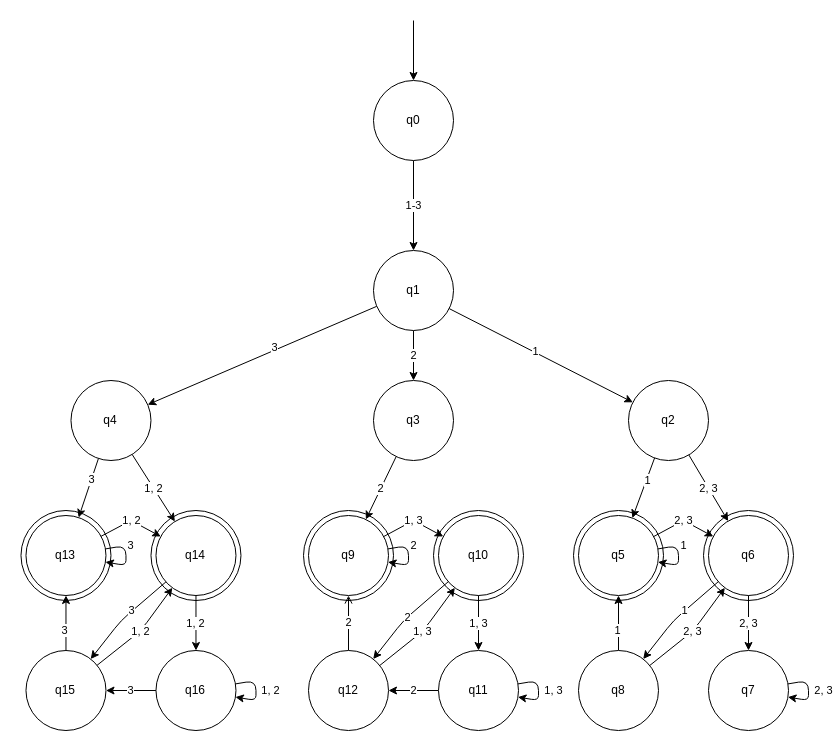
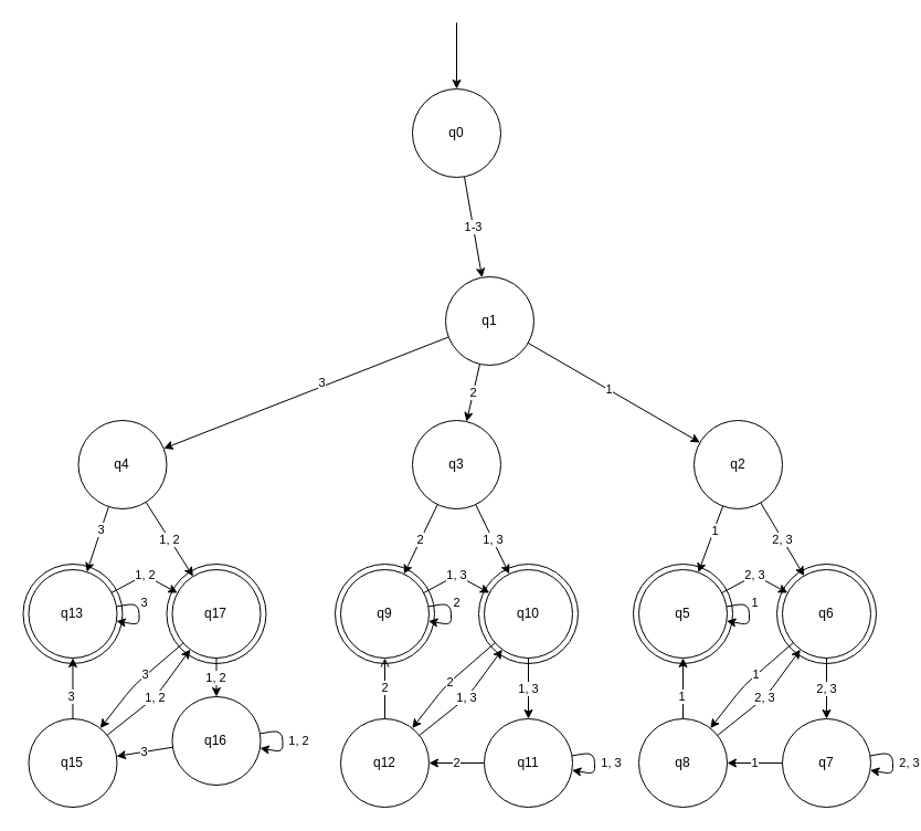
  <mxCell id="0" />
  <mxCell id="1" parent="0" />
  <mxCell id="2" value="" style="group" vertex="1" connectable="0" parent="1"><mxGeometry x="20.48" y="510" width="90" height="90" as="geometry" /></mxCell>
  <mxCell id="3" value="" style="ellipse;whiteSpace=wrap;html=1;aspect=fixed;" vertex="1" parent="2"><mxGeometry width="90" height="90" as="geometry" /></mxCell>
  <mxCell id="4" value="q13" style="ellipse;whiteSpace=wrap;html=1;aspect=fixed;" vertex="1" parent="2"><mxGeometry x="5" y="5" width="80" height="80" as="geometry" /></mxCell>
  <mxCell id="5" value="3" style="edgeStyle=none;html=1;" edge="1" parent="2" source="4" target="4"><mxGeometry x="-0.324" y="5" relative="1" as="geometry"><mxPoint as="offset" /></mxGeometry></mxCell>
  <mxCell id="6" value="" style="group" vertex="1" connectable="0" parent="1"><mxGeometry x="150.48" y="510" width="90" height="90" as="geometry" /></mxCell>
  <mxCell id="7" value="" style="ellipse;whiteSpace=wrap;html=1;aspect=fixed;" vertex="1" parent="6"><mxGeometry width="90" height="90" as="geometry" /></mxCell>
- <mxCell id="8" value="q14" style="ellipse;whiteSpace=wrap;html=1;aspect=fixed;" vertex="1" parent="6"><mxGeometry x="5" y="5" width="80" height="80" as="geometry" /></mxCell>
+ <mxCell id="8" value="q17" style="ellipse;whiteSpace=wrap;html=1;aspect=fixed;" vertex="1" parent="6"><mxGeometry x="5" y="5" width="80" height="80" as="geometry" /></mxCell>
  <mxCell id="9" value="1-3" style="edgeStyle=none;html=1;" edge="1" parent="1" source="10" target="16"><mxGeometry relative="1" as="geometry" /></mxCell>
  <mxCell id="10" value="q0" style="ellipse;whiteSpace=wrap;html=1;aspect=fixed;" vertex="1" parent="1"><mxGeometry x="373" y="80" width="80" height="80" as="geometry" /></mxCell>
  <mxCell id="11" value="" style="edgeStyle=none;html=1;" edge="1" parent="1" source="16" target="20"><mxGeometry relative="1" as="geometry" /></mxCell>
  <mxCell id="12" value="3" style="edgeLabel;html=1;align=center;verticalAlign=middle;resizable=0;points=[];" vertex="1" connectable="0" parent="11"><mxGeometry x="-0.125" y="-4" relative="1" as="geometry"><mxPoint x="-1" y="1" as="offset" /></mxGeometry></mxCell>
  <mxCell id="13" value="2" style="edgeStyle=none;html=1;" edge="1" parent="1" source="16" target="42"><mxGeometry relative="1" as="geometry" /></mxCell>
  <mxCell id="14" style="edgeStyle=none;html=1;" edge="1" parent="1" source="16" target="61"><mxGeometry relative="1" as="geometry" /></mxCell>
  <mxCell id="15" value="1" style="edgeLabel;html=1;align=center;verticalAlign=middle;resizable=0;points=[];" vertex="1" connectable="0" parent="14"><mxGeometry x="-0.067" y="1" relative="1" as="geometry"><mxPoint as="offset" /></mxGeometry></mxCell>
- <mxCell id="16" value="q1" style="ellipse;whiteSpace=wrap;html=1;aspect=fixed;" vertex="1" parent="1"><mxGeometry x="373" y="250" width="80" height="80" as="geometry" /></mxCell>
+ <mxCell id="16" value="q1" style="ellipse;whiteSpace=wrap;html=1;aspect=fixed;" vertex="1" parent="1"><mxGeometry x="403" y="250" width="80" height="80" as="geometry" /></mxCell>
  <mxCell id="17" value="1, 2" style="edgeStyle=none;html=1;" edge="1" parent="1" source="20" target="8"><mxGeometry relative="1" as="geometry" /></mxCell>
  <mxCell id="18" style="edgeStyle=none;html=1;" edge="1" parent="1" source="20" target="4"><mxGeometry relative="1" as="geometry" /></mxCell>
  <mxCell id="19" value="3" style="edgeLabel;html=1;align=center;verticalAlign=middle;resizable=0;points=[];" vertex="1" connectable="0" parent="18"><mxGeometry x="-0.28" relative="1" as="geometry"><mxPoint as="offset" /></mxGeometry></mxCell>
  <mxCell id="20" value="q4" style="ellipse;whiteSpace=wrap;html=1;aspect=fixed;" vertex="1" parent="1"><mxGeometry x="70.48" y="380" width="80" height="80" as="geometry" /></mxCell>
  <mxCell id="21" value="" style="endArrow=classic;html=1;entryX=0.5;entryY=0;entryDx=0;entryDy=0;" edge="1" parent="1" target="10"><mxGeometry width="50" height="50" relative="1" as="geometry"><mxPoint x="413" y="20" as="sourcePoint" /><mxPoint x="403" y="240" as="targetPoint" /></mxGeometry></mxCell>
  <mxCell id="22" value="3" style="edgeStyle=none;html=1;" edge="1" parent="1" source="23" target="28"><mxGeometry relative="1" as="geometry" /></mxCell>
- <mxCell id="23" value="q16" style="ellipse;whiteSpace=wrap;html=1;aspect=fixed;" vertex="1" parent="1"><mxGeometry x="155.48" y="650" width="80" height="80" as="geometry" /></mxCell>
+ <mxCell id="23" value="q16" style="ellipse;whiteSpace=wrap;html=1;aspect=fixed;" vertex="1" parent="1"><mxGeometry x="155.48" y="630" width="80" height="80" as="geometry" /></mxCell>
  <mxCell id="24" value="1, 2" style="edgeStyle=none;html=1;" edge="1" parent="1" source="8" target="23"><mxGeometry relative="1" as="geometry" /></mxCell>
  <mxCell id="25" style="edgeStyle=none;html=1;" edge="1" parent="1" source="28" target="4"><mxGeometry relative="1" as="geometry" /></mxCell>
  <mxCell id="26" value="3" style="edgeLabel;html=1;align=center;verticalAlign=middle;resizable=0;points=[];" vertex="1" connectable="0" parent="25"><mxGeometry x="-0.236" y="2" relative="1" as="geometry"><mxPoint as="offset" /></mxGeometry></mxCell>
  <mxCell id="27" value="1, 2" style="edgeStyle=none;html=1;" edge="1" parent="1" source="28" target="8"><mxGeometry relative="1" as="geometry"><Array as="points"><mxPoint x="140.48" y="630" /></Array></mxGeometry></mxCell>
  <mxCell id="28" value="q15" style="ellipse;whiteSpace=wrap;html=1;aspect=fixed;" vertex="1" parent="1"><mxGeometry x="25.48" y="650" width="80" height="80" as="geometry" /></mxCell>
  <mxCell id="29" style="edgeStyle=none;html=1;" edge="1" parent="1" source="8" target="28"><mxGeometry relative="1" as="geometry"><Array as="points"><mxPoint x="120.48" y="620" /></Array></mxGeometry></mxCell>
  <mxCell id="30" value="3" style="edgeLabel;html=1;align=center;verticalAlign=middle;resizable=0;points=[];" vertex="1" connectable="0" parent="29"><mxGeometry x="-0.192" y="-2" relative="1" as="geometry"><mxPoint y="1" as="offset" /></mxGeometry></mxCell>
  <mxCell id="31" value="1, 2" style="edgeStyle=none;html=1;" edge="1" parent="1" source="23" target="23"><mxGeometry y="15" relative="1" as="geometry"><mxPoint as="offset" /></mxGeometry></mxCell>
  <mxCell id="32" value="1, 2" style="edgeStyle=none;html=1;" edge="1" parent="1" source="4" target="8"><mxGeometry relative="1" as="geometry"><Array as="points"><mxPoint x="130.48" y="520" /></Array></mxGeometry></mxCell>
  <mxCell id="33" value="" style="group" vertex="1" connectable="0" parent="1"><mxGeometry x="303" y="510" width="90" height="90" as="geometry" /></mxCell>
  <mxCell id="34" value="" style="ellipse;whiteSpace=wrap;html=1;aspect=fixed;" vertex="1" parent="33"><mxGeometry width="90" height="90" as="geometry" /></mxCell>
  <mxCell id="35" value="q9" style="ellipse;whiteSpace=wrap;html=1;aspect=fixed;" vertex="1" parent="33"><mxGeometry x="5" y="5" width="80" height="80" as="geometry" /></mxCell>
  <mxCell id="36" value="2" style="edgeStyle=none;html=1;" edge="1" parent="33" source="35" target="35"><mxGeometry x="-0.324" y="5" relative="1" as="geometry"><mxPoint as="offset" /></mxGeometry></mxCell>
  <mxCell id="37" value="" style="group" vertex="1" connectable="0" parent="1"><mxGeometry x="433" y="510" width="90" height="90" as="geometry" /></mxCell>
  <mxCell id="38" value="" style="ellipse;whiteSpace=wrap;html=1;aspect=fixed;" vertex="1" parent="37"><mxGeometry width="90" height="90" as="geometry" /></mxCell>
  <mxCell id="39" value="q10" style="ellipse;whiteSpace=wrap;html=1;aspect=fixed;" vertex="1" parent="37"><mxGeometry x="5" y="5" width="80" height="80" as="geometry" /></mxCell>
+ <mxCell id="40" value="1, 3" style="edgeStyle=none;html=1;" edge="1" parent="1" source="42" target="39"><mxGeometry relative="1" as="geometry" /></mxCell>
  <mxCell id="41" value="2" style="edgeStyle=none;html=1;" edge="1" parent="1" source="42" target="35"><mxGeometry relative="1" as="geometry" /></mxCell>
  <mxCell id="42" value="q3" style="ellipse;whiteSpace=wrap;html=1;aspect=fixed;" vertex="1" parent="1"><mxGeometry x="373" y="380" width="80" height="80" as="geometry" /></mxCell>
  <mxCell id="43" value="2" style="edgeStyle=none;html=1;" edge="1" parent="1" source="44" target="48"><mxGeometry relative="1" as="geometry" /></mxCell>
  <mxCell id="44" value="q11" style="ellipse;whiteSpace=wrap;html=1;aspect=fixed;" vertex="1" parent="1"><mxGeometry x="438" y="650" width="80" height="80" as="geometry" /></mxCell>
  <mxCell id="45" value="1, 3" style="edgeStyle=none;html=1;" edge="1" parent="1" source="39" target="44"><mxGeometry relative="1" as="geometry" /></mxCell>
  <mxCell id="46" value="2" style="edgeStyle=none;html=1;endArrow=open;" edge="1" parent="1" source="48" target="35"><mxGeometry relative="1" as="geometry" /></mxCell>
  <mxCell id="47" value="1, 3" style="edgeStyle=none;html=1;" edge="1" parent="1" source="48" target="39"><mxGeometry relative="1" as="geometry"><Array as="points"><mxPoint x="423" y="630" /></Array></mxGeometry></mxCell>
  <mxCell id="48" value="q12" style="ellipse;whiteSpace=wrap;html=1;aspect=fixed;" vertex="1" parent="1"><mxGeometry x="308" y="650" width="80" height="80" as="geometry" /></mxCell>
  <mxCell id="49" value="2" style="edgeStyle=none;html=1;" edge="1" parent="1" source="39" target="48"><mxGeometry relative="1" as="geometry"><Array as="points"><mxPoint x="403" y="620" /></Array></mxGeometry></mxCell>
  <mxCell id="50" value="1, 3" style="edgeStyle=none;html=1;" edge="1" parent="1" source="35" target="39"><mxGeometry x="0.005" relative="1" as="geometry"><Array as="points"><mxPoint x="413" y="520" /></Array><mxPoint as="offset" /></mxGeometry></mxCell>
  <mxCell id="51" value="" style="group" vertex="1" connectable="0" parent="1"><mxGeometry x="573" y="510" width="90" height="90" as="geometry" /></mxCell>
  <mxCell id="52" value="" style="ellipse;whiteSpace=wrap;html=1;aspect=fixed;" vertex="1" parent="51"><mxGeometry width="90" height="90" as="geometry" /></mxCell>
  <mxCell id="53" value="q5" style="ellipse;whiteSpace=wrap;html=1;aspect=fixed;" vertex="1" parent="51"><mxGeometry x="5" y="5" width="80" height="80" as="geometry" /></mxCell>
  <mxCell id="54" value="1" style="edgeStyle=none;html=1;" edge="1" parent="51" source="53" target="53"><mxGeometry x="-0.324" y="5" relative="1" as="geometry"><mxPoint as="offset" /></mxGeometry></mxCell>
  <mxCell id="55" value="" style="group" vertex="1" connectable="0" parent="1"><mxGeometry x="703" y="510" width="90" height="90" as="geometry" /></mxCell>
  <mxCell id="56" value="" style="ellipse;whiteSpace=wrap;html=1;aspect=fixed;" vertex="1" parent="55"><mxGeometry width="90" height="90" as="geometry" /></mxCell>
  <mxCell id="57" value="q6" style="ellipse;whiteSpace=wrap;html=1;aspect=fixed;" vertex="1" parent="55"><mxGeometry x="5" y="5" width="80" height="80" as="geometry" /></mxCell>
  <mxCell id="58" value="2, 3" style="edgeStyle=none;html=1;" edge="1" parent="1" source="61" target="57"><mxGeometry x="0.002" relative="1" as="geometry"><mxPoint as="offset" /></mxGeometry></mxCell>
  <mxCell id="59" style="edgeStyle=none;html=1;" edge="1" parent="1" source="61" target="53"><mxGeometry relative="1" as="geometry" /></mxCell>
  <mxCell id="60" value="1" style="edgeLabel;html=1;align=center;verticalAlign=middle;resizable=0;points=[];" vertex="1" connectable="0" parent="59"><mxGeometry x="-0.28" relative="1" as="geometry"><mxPoint as="offset" /></mxGeometry></mxCell>
  <mxCell id="61" value="q2" style="ellipse;whiteSpace=wrap;html=1;aspect=fixed;" vertex="1" parent="1"><mxGeometry x="628" y="380" width="80" height="80" as="geometry" /></mxCell>
+ <mxCell id="62" value="1" style="edgeStyle=none;html=1;" edge="1" parent="1" source="63" target="68"><mxGeometry relative="1" as="geometry" /></mxCell>
  <mxCell id="63" value="q7" style="ellipse;whiteSpace=wrap;html=1;aspect=fixed;" vertex="1" parent="1"><mxGeometry x="708" y="650" width="80" height="80" as="geometry" /></mxCell>
  <mxCell id="64" value="2, 3" style="edgeStyle=none;html=1;" edge="1" parent="1" source="57" target="63"><mxGeometry relative="1" as="geometry" /></mxCell>
  <mxCell id="65" style="edgeStyle=none;html=1;" edge="1" parent="1" source="68" target="53"><mxGeometry relative="1" as="geometry" /></mxCell>
  <mxCell id="66" value="1" style="edgeLabel;html=1;align=center;verticalAlign=middle;resizable=0;points=[];" vertex="1" connectable="0" parent="65"><mxGeometry x="-0.236" y="2" relative="1" as="geometry"><mxPoint as="offset" /></mxGeometry></mxCell>
  <mxCell id="67" value="2, 3" style="edgeStyle=none;html=1;" edge="1" parent="1" source="68" target="57"><mxGeometry relative="1" as="geometry"><Array as="points"><mxPoint x="693" y="630" /></Array></mxGeometry></mxCell>
  <mxCell id="68" value="q8" style="ellipse;whiteSpace=wrap;html=1;aspect=fixed;" vertex="1" parent="1"><mxGeometry x="578" y="650" width="80" height="80" as="geometry" /></mxCell>
  <mxCell id="69" style="edgeStyle=none;html=1;" edge="1" parent="1" source="57" target="68"><mxGeometry relative="1" as="geometry"><Array as="points"><mxPoint x="673" y="620" /></Array></mxGeometry></mxCell>
  <mxCell id="70" value="1" style="edgeLabel;html=1;align=center;verticalAlign=middle;resizable=0;points=[];" vertex="1" connectable="0" parent="69"><mxGeometry x="-0.192" y="-2" relative="1" as="geometry"><mxPoint y="1" as="offset" /></mxGeometry></mxCell>
  <mxCell id="71" value="2, 3" style="edgeStyle=none;html=1;" edge="1" parent="1" source="53" target="57"><mxGeometry relative="1" as="geometry"><Array as="points"><mxPoint x="683" y="520" /></Array></mxGeometry></mxCell>
  <mxCell id="72" value="1, 3" style="edgeStyle=none;html=1;elbow=vertical;" edge="1" parent="1" source="44" target="44"><mxGeometry y="15" relative="1" as="geometry"><mxPoint as="offset" /></mxGeometry></mxCell>
  <mxCell id="73" value="2, 3" style="edgeStyle=none;html=1;" edge="1" parent="1" source="63" target="63"><mxGeometry y="15" relative="1" as="geometry"><mxPoint as="offset" /></mxGeometry></mxCell>
